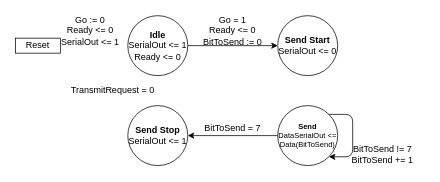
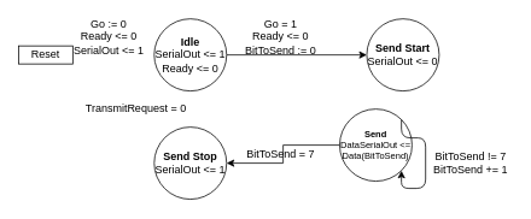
  <mxCell id="0" />
  <mxCell id="1" parent="0" />
  <mxCell id="2" style="edgeStyle=orthogonalEdgeStyle;rounded=0;orthogonalLoop=1;jettySize=auto;html=1;exitX=1;exitY=0.5;exitDx=0;exitDy=0;" parent="1" source="3" target="4" edge="1"><mxGeometry relative="1" as="geometry" /></mxCell>
  <mxCell id="3" value="&lt;div&gt;&lt;b&gt;Idle&lt;/b&gt;&lt;/div&gt;&lt;div&gt;SerialOut &amp;lt;= 1&lt;/div&gt;&lt;div&gt;Ready &amp;lt;= 0&lt;br&gt;&lt;/div&gt;" style="ellipse;whiteSpace=wrap;html=1;aspect=fixed;" parent="1" vertex="1"><mxGeometry x="170" y="20" width="80" height="80" as="geometry" /></mxCell>
- <mxCell id="4" value="&lt;div&gt;&lt;b&gt;Send Start&lt;/b&gt;&lt;/div&gt;&lt;div&gt;&lt;div&gt;SerialOut &amp;lt;= 0&lt;br&gt;&lt;/div&gt;&lt;/div&gt;" style="ellipse;whiteSpace=wrap;html=1;aspect=fixed;" parent="1" vertex="1"><mxGeometry x="370" y="20" width="80" height="80" as="geometry" /></mxCell>
- <mxCell id="5" value="&lt;div style=&quot;font-size: 10px;&quot;&gt;&lt;font style=&quot;font-size: 10px;&quot;&gt;&lt;b&gt;Send&lt;/b&gt; DataSerialOut &amp;lt;= Data(BitToSend)&lt;br&gt;&lt;/font&gt;&lt;/div&gt;" style="ellipse;whiteSpace=wrap;html=1;aspect=fixed;" parent="1" vertex="1"><mxGeometry x="370" y="140" width="80" height="80" as="geometry" /></mxCell>
+ <mxCell id="4" value="&lt;div&gt;&lt;b&gt;Send Start&lt;/b&gt;&lt;/div&gt;&lt;div&gt;&lt;div&gt;SerialOut &amp;lt;= 0&lt;br&gt;&lt;/div&gt;&lt;/div&gt;" style="ellipse;whiteSpace=wrap;html=1;aspect=fixed;" parent="1" vertex="1"><mxGeometry x="405" y="20" width="80" height="80" as="geometry" /></mxCell>
+ <mxCell id="5" value="&lt;div style=&quot;font-size: 10px;&quot;&gt;&lt;font style=&quot;font-size: 10px;&quot;&gt;&lt;b&gt;Send&lt;/b&gt; DataSerialOut &amp;lt;= Data(BitToSend)&lt;br&gt;&lt;/font&gt;&lt;/div&gt;" style="ellipse;whiteSpace=wrap;html=1;aspect=fixed;" parent="1" vertex="1"><mxGeometry x="375" y="120" width="80" height="80" as="geometry" /></mxCell>
  <mxCell id="6" value="&lt;div&gt;&lt;b&gt;Send Stop&lt;/b&gt;&lt;/div&gt;&lt;div&gt;SerialOut &amp;lt;= 1&lt;br&gt;&lt;/div&gt;" style="ellipse;whiteSpace=wrap;html=1;aspect=fixed;" parent="1" vertex="1"><mxGeometry x="170" y="140" width="80" height="80" as="geometry" /></mxCell>
  <mxCell id="7" value="Reset" style="rounded=0;whiteSpace=wrap;html=1;" parent="1" vertex="1"><mxGeometry x="20" y="50" width="60" height="20" as="geometry" /></mxCell>
  <mxCell id="8" value="&lt;div&gt;Go = 1&lt;br&gt;&lt;/div&gt;&lt;div&gt;Ready &amp;lt;= 0&lt;/div&gt;&lt;div&gt;BitToSend := 0 &lt;br&gt;&lt;/div&gt;" style="text;html=1;strokeColor=none;fillColor=none;align=center;verticalAlign=middle;whiteSpace=wrap;rounded=0;" parent="1" vertex="1"><mxGeometry x="260" y="20" width="100" height="40" as="geometry" /></mxCell>
  <mxCell id="9" style="edgeStyle=orthogonalEdgeStyle;rounded=0;orthogonalLoop=1;jettySize=auto;html=1;entryX=1;entryY=0.5;entryDx=0;entryDy=0;exitX=0;exitY=0.5;exitDx=0;exitDy=0;" parent="1" source="5" target="6" edge="1"><mxGeometry relative="1" as="geometry"><mxPoint x="340" y="230" as="sourcePoint" /></mxGeometry></mxCell>
  <mxCell id="10" value="&lt;div&gt;BitToSend = 7&lt;br&gt;&lt;/div&gt;" style="text;html=1;strokeColor=none;fillColor=none;align=center;verticalAlign=middle;whiteSpace=wrap;rounded=0;" parent="1" vertex="1"><mxGeometry x="270" y="160" width="80" height="20" as="geometry" /></mxCell>
- <mxCell id="11" value="&lt;div&gt;BitToSend != 7&lt;/div&gt;&lt;div&gt;BitToSend += 1&lt;br&gt;&lt;/div&gt;" style="text;html=1;strokeColor=none;fillColor=none;align=center;verticalAlign=middle;whiteSpace=wrap;rounded=0;" parent="1" vertex="1"><mxGeometry x="465" y="195" width="90" height="20" as="geometry" /></mxCell>
+ <mxCell id="11" value="&lt;div&gt;BitToSend != 7&lt;/div&gt;&lt;div&gt;BitToSend += 1&lt;br&gt;&lt;/div&gt;" style="text;html=1;strokeColor=none;fillColor=none;align=center;verticalAlign=middle;whiteSpace=wrap;rounded=0;" parent="1" vertex="1"><mxGeometry x="475" y="170" width="90" height="20" as="geometry" /></mxCell>
  <mxCell id="12" style="edgeStyle=orthogonalEdgeStyle;rounded=1;orthogonalLoop=1;jettySize=auto;html=1;exitX=1;exitY=0;exitDx=0;exitDy=0;entryX=1;entryY=1;entryDx=0;entryDy=0;" parent="1" source="5" target="5" edge="1"><mxGeometry relative="1" as="geometry"><Array as="points"><mxPoint x="470" y="152" /><mxPoint x="470" y="208" /></Array></mxGeometry></mxCell>
  <mxCell id="13" value="TransmitRequest = 0" style="text;html=1;strokeColor=none;fillColor=none;align=center;verticalAlign=middle;whiteSpace=wrap;rounded=0;" parent="1" vertex="1"><mxGeometry x="90" y="110" width="120" height="20" as="geometry" /></mxCell>
  <mxCell id="14" value="&lt;div&gt;Go := 0&lt;br&gt;&lt;/div&gt;&lt;div&gt;Ready &amp;lt;= 0&lt;/div&gt;&lt;div&gt;SerialOut &amp;lt;= 1 &lt;br&gt;&lt;/div&gt;" style="text;html=1;strokeColor=none;fillColor=none;align=center;verticalAlign=middle;whiteSpace=wrap;rounded=0;" parent="1" vertex="1"><mxGeometry x="70" y="20" width="100" height="40" as="geometry" /></mxCell>
